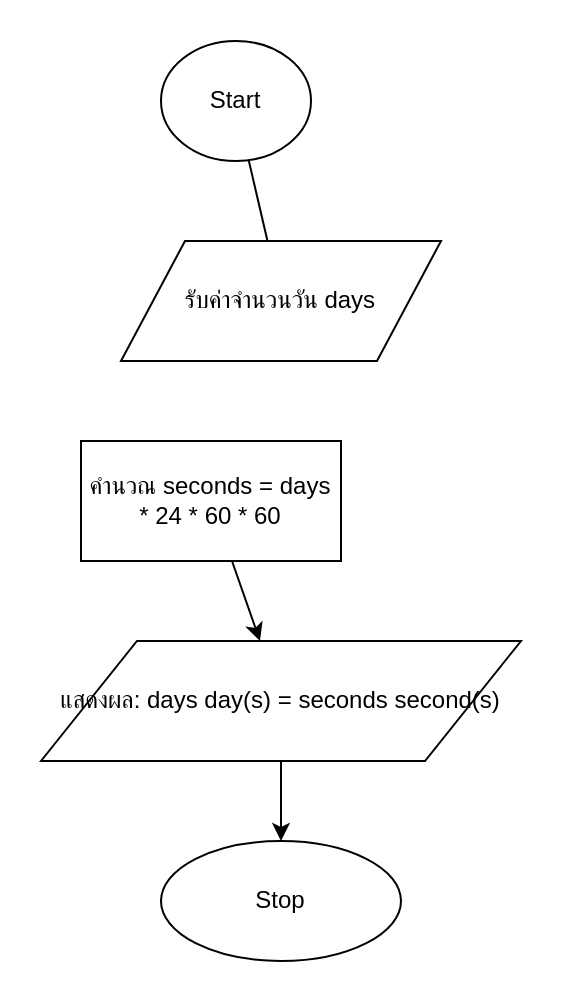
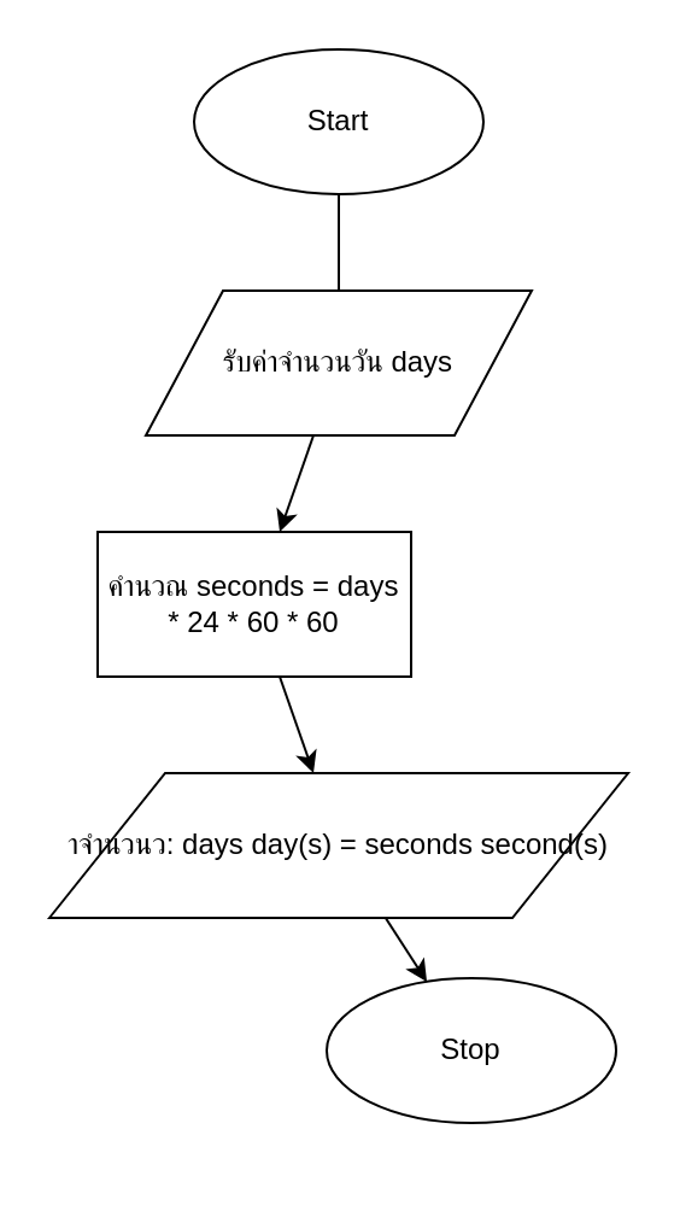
  <mxCell id="0" />
  <mxCell id="1" parent="0" />
- <mxCell id="2" value="Start" style="ellipse;whiteSpace=wrap;html=1;" vertex="1" parent="1"><mxGeometry x="80" y="20" width="75" height="60" as="geometry" /></mxCell>
+ <mxCell id="2" value="Start" style="ellipse;whiteSpace=wrap;html=1;" vertex="1" parent="1"><mxGeometry x="80" y="20" width="120" height="60" as="geometry" /></mxCell>
  <mxCell id="3" value="รับค่าจำนวนวัน days" style="shape=parallelogram;whiteSpace=wrap;html=1;" vertex="1" parent="1"><mxGeometry x="60" y="120" width="160" height="60" as="geometry" /></mxCell>
  <mxCell id="4" value="คำนวณ seconds = days * 24 * 60 * 60" style="rounded=0;whiteSpace=wrap;html=1;" vertex="1" parent="1"><mxGeometry x="40" y="220" width="130" height="60" as="geometry" /></mxCell>
- <mxCell id="5" value="แสดงผล: days day(s) = seconds second(s)" style="shape=parallelogram;whiteSpace=wrap;html=1;" vertex="1" parent="1"><mxGeometry x="20" y="320" width="240" height="60" as="geometry" /></mxCell>
- <mxCell id="6" value="Stop" style="ellipse;whiteSpace=wrap;html=1;" vertex="1" parent="1"><mxGeometry x="80" y="420" width="120" height="60" as="geometry" /></mxCell>
+ <mxCell id="5" value="าจำนวนว: days day(s) = seconds second(s)" style="shape=parallelogram;whiteSpace=wrap;html=1;" vertex="1" parent="1"><mxGeometry x="20" y="320" width="240" height="60" as="geometry" /></mxCell>
+ <mxCell id="6" value="Stop" style="ellipse;whiteSpace=wrap;html=1;" vertex="1" parent="1"><mxGeometry x="135" y="405" width="120" height="60" as="geometry" /></mxCell>
  <mxCell id="7" edge="1" parent="1" source="2" target="3" style="endArrow=none;"><mxGeometry relative="1" as="geometry" /></mxCell>
+ <mxCell id="8" edge="1" parent="1" source="3" target="4"><mxGeometry relative="1" as="geometry" /></mxCell>
  <mxCell id="9" edge="1" parent="1" source="4" target="5"><mxGeometry relative="1" as="geometry" /></mxCell>
  <mxCell id="10" edge="1" parent="1" source="5" target="6"><mxGeometry relative="1" as="geometry" /></mxCell>
